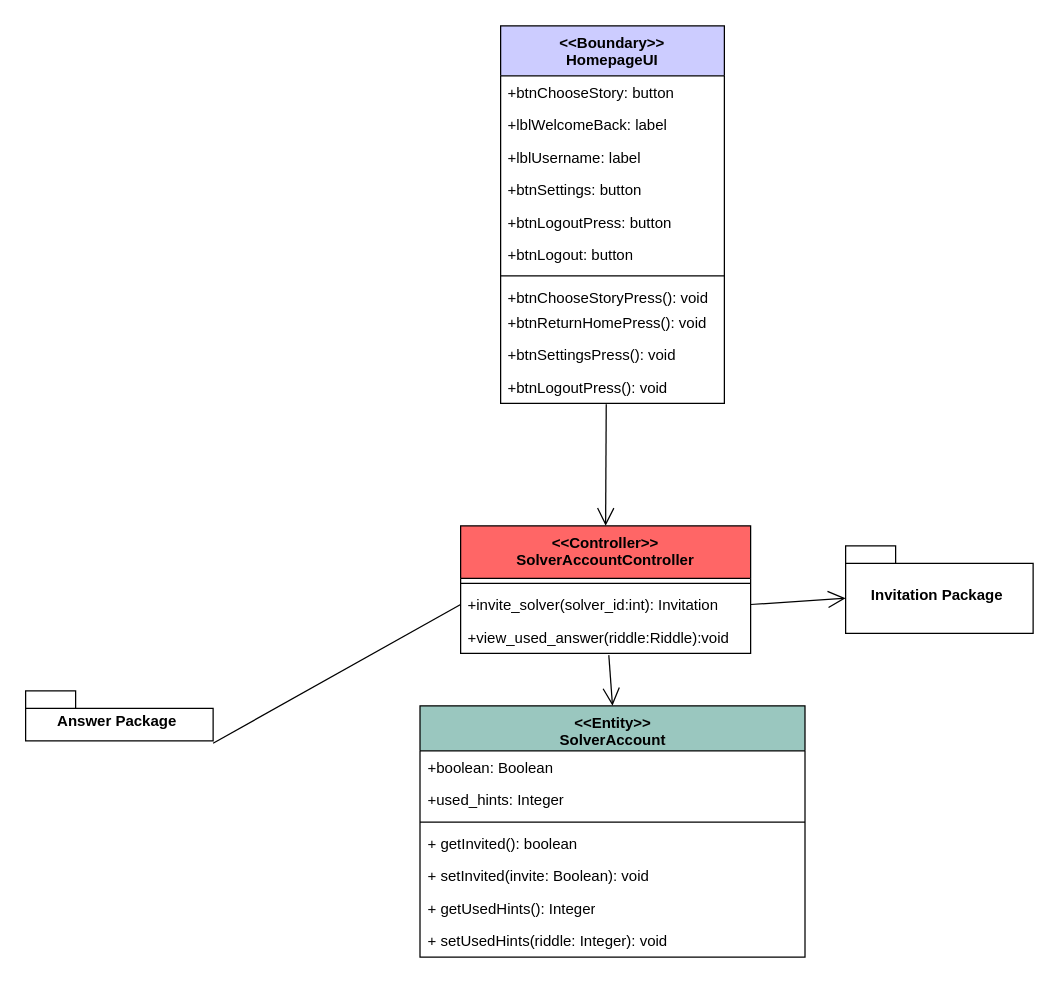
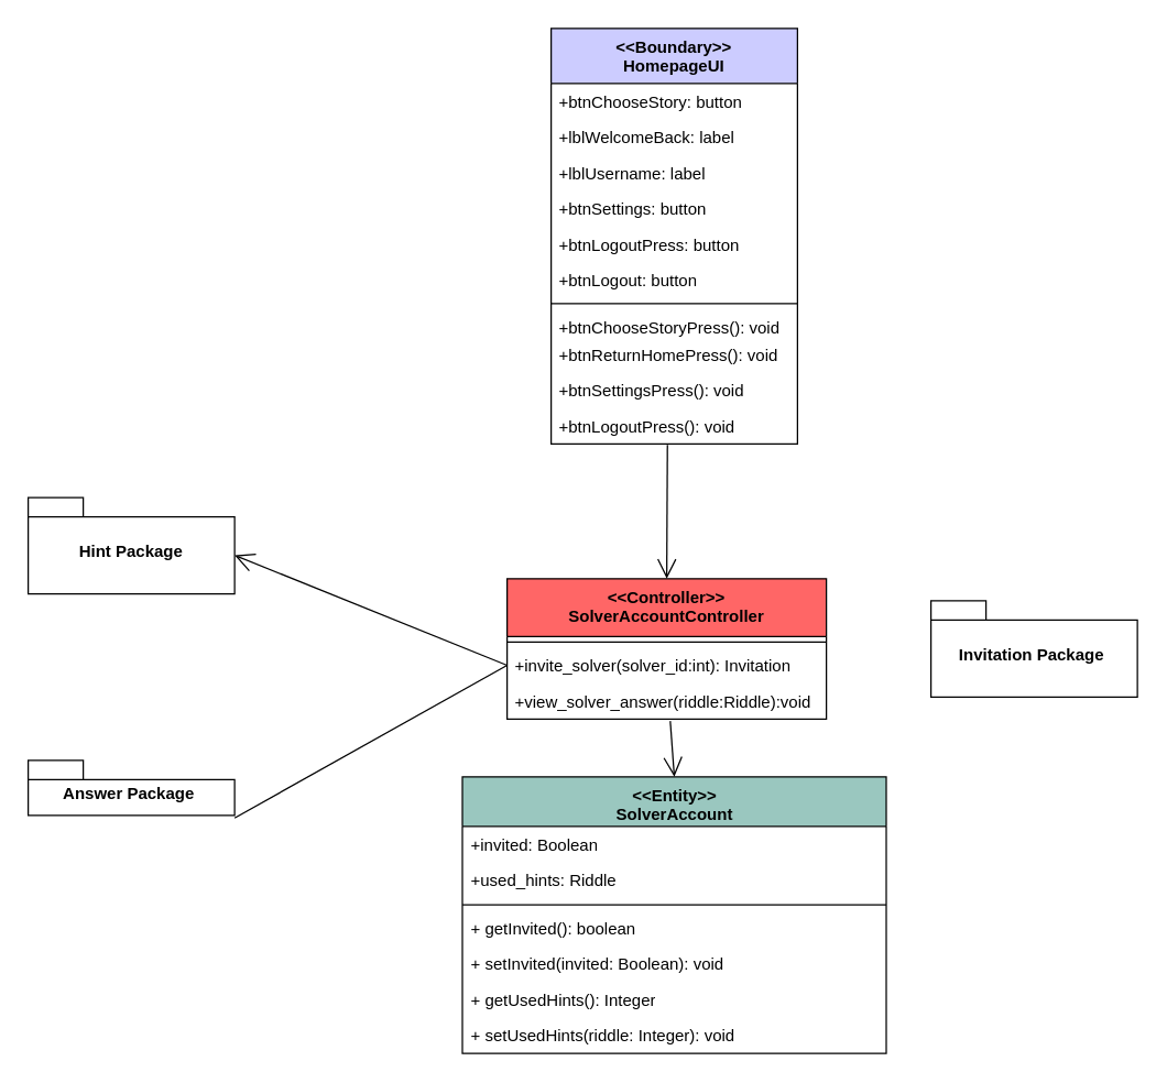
  <mxCell id="0" />
  <mxCell id="1" parent="0" />
  <mxCell id="2" value="&amp;lt;&amp;lt;Controller&amp;gt;&amp;gt;&lt;div&gt;SolverAccountController&lt;/div&gt;" style="swimlane;fontStyle=1;align=center;verticalAlign=top;childLayout=stackLayout;horizontal=1;startSize=42;horizontalStack=0;resizeParent=1;resizeParentMax=0;resizeLast=0;collapsible=1;marginBottom=0;whiteSpace=wrap;html=1;fillColor=#FF6666;" vertex="1" parent="1"><mxGeometry x="368" y="420" width="232" height="102" as="geometry" /></mxCell>
  <mxCell id="3" value="" style="line;strokeWidth=1;fillColor=none;align=left;verticalAlign=middle;spacingTop=-1;spacingLeft=3;spacingRight=3;rotatable=0;labelPosition=right;points=[];portConstraint=eastwest;strokeColor=inherit;" vertex="1" parent="2"><mxGeometry y="42" width="232" height="8" as="geometry" /></mxCell>
  <mxCell id="4" value="+invite_solver(solver_id:int): Invitation" style="text;strokeColor=none;fillColor=none;align=left;verticalAlign=top;spacingLeft=4;spacingRight=4;overflow=hidden;rotatable=0;points=[[0,0.5],[1,0.5]];portConstraint=eastwest;whiteSpace=wrap;html=1;" vertex="1" parent="2"><mxGeometry y="50" width="232" height="26" as="geometry" /></mxCell>
- <mxCell id="5" value="+view_used_answer(riddle:Riddle):void&lt;div&gt;&lt;br&gt;&lt;/div&gt;" style="text;strokeColor=none;fillColor=none;align=left;verticalAlign=top;spacingLeft=4;spacingRight=4;overflow=hidden;rotatable=0;points=[[0,0.5],[1,0.5]];portConstraint=eastwest;whiteSpace=wrap;html=1;" vertex="1" parent="2"><mxGeometry y="76" width="232" height="26" as="geometry" /></mxCell>
+ <mxCell id="5" value="+view_solver_answer(riddle:Riddle):void&lt;div&gt;&lt;br&gt;&lt;/div&gt;" style="text;strokeColor=none;fillColor=none;align=left;verticalAlign=top;spacingLeft=4;spacingRight=4;overflow=hidden;rotatable=0;points=[[0,0.5],[1,0.5]];portConstraint=eastwest;whiteSpace=wrap;html=1;" vertex="1" parent="2"><mxGeometry y="76" width="232" height="26" as="geometry" /></mxCell>
  <mxCell id="6" value="" style="html=1;verticalAlign=bottom;labelBackgroundColor=none;endArrow=none;endFill=0;endSize=6;align=left;rounded=0;entryX=0;entryY=0.5;entryDx=0;entryDy=0;exitX=0;exitY=0;exitDx=150;exitDy=42;exitPerimeter=0;" edge="1" parent="1" source="33" target="4"><mxGeometry x="-1" relative="1" as="geometry"><mxPoint x="260" y="624" as="sourcePoint" /><mxPoint x="392" y="312" as="targetPoint" /></mxGeometry></mxCell>
+ <mxCell id="7" value="" style="endArrow=open;endFill=1;endSize=12;html=1;rounded=0;exitX=0;exitY=0.5;exitDx=0;exitDy=0;entryX=0;entryY=0;entryDx=150;entryDy=42;entryPerimeter=0;" edge="1" parent="1" source="4" target="32"><mxGeometry width="160" relative="1" as="geometry"><mxPoint x="502" y="349" as="sourcePoint" /><mxPoint x="80" y="414" as="targetPoint" /><Array as="points" /></mxGeometry></mxCell>
  <mxCell id="8" value="&lt;div&gt;&amp;lt;&amp;lt;Entity&amp;gt;&amp;gt;&lt;/div&gt;SolverAccount" style="swimlane;fontStyle=1;align=center;verticalAlign=top;childLayout=stackLayout;horizontal=1;startSize=36;horizontalStack=0;resizeParent=1;resizeParentMax=0;resizeLast=0;collapsible=1;marginBottom=0;whiteSpace=wrap;html=1;fillColor=#9AC7BF;" vertex="1" parent="1"><mxGeometry x="335.5" y="564" width="308" height="201" as="geometry" /></mxCell>
- <mxCell id="9" value="+boolean: Boolean" style="text;strokeColor=none;fillColor=none;align=left;verticalAlign=top;spacingLeft=4;spacingRight=4;overflow=hidden;rotatable=0;points=[[0,0.5],[1,0.5]];portConstraint=eastwest;whiteSpace=wrap;html=1;" vertex="1" parent="8"><mxGeometry y="36" width="308" height="26" as="geometry" /></mxCell>
- <mxCell id="10" value="+used_hints: Integer&lt;div&gt;&lt;br&gt;&lt;/div&gt;" style="text;strokeColor=none;fillColor=none;align=left;verticalAlign=top;spacingLeft=4;spacingRight=4;overflow=hidden;rotatable=0;points=[[0,0.5],[1,0.5]];portConstraint=eastwest;whiteSpace=wrap;html=1;" vertex="1" parent="8"><mxGeometry y="62" width="308" height="27" as="geometry" /></mxCell>
+ <mxCell id="9" value="+invited: Boolean" style="text;strokeColor=none;fillColor=none;align=left;verticalAlign=top;spacingLeft=4;spacingRight=4;overflow=hidden;rotatable=0;points=[[0,0.5],[1,0.5]];portConstraint=eastwest;whiteSpace=wrap;html=1;" vertex="1" parent="8"><mxGeometry y="36" width="308" height="26" as="geometry" /></mxCell>
+ <mxCell id="10" value="+used_hints: Riddle&lt;div&gt;&lt;br&gt;&lt;/div&gt;" style="text;strokeColor=none;fillColor=none;align=left;verticalAlign=top;spacingLeft=4;spacingRight=4;overflow=hidden;rotatable=0;points=[[0,0.5],[1,0.5]];portConstraint=eastwest;whiteSpace=wrap;html=1;" vertex="1" parent="8"><mxGeometry y="62" width="308" height="27" as="geometry" /></mxCell>
  <mxCell id="11" value="" style="line;strokeWidth=1;fillColor=none;align=left;verticalAlign=middle;spacingTop=-1;spacingLeft=3;spacingRight=3;rotatable=0;labelPosition=right;points=[];portConstraint=eastwest;strokeColor=inherit;" vertex="1" parent="8"><mxGeometry y="89" width="308" height="8" as="geometry" /></mxCell>
  <mxCell id="12" value="+ getInvited(): boolean" style="text;strokeColor=none;fillColor=none;align=left;verticalAlign=top;spacingLeft=4;spacingRight=4;overflow=hidden;rotatable=0;points=[[0,0.5],[1,0.5]];portConstraint=eastwest;whiteSpace=wrap;html=1;" vertex="1" parent="8"><mxGeometry y="97" width="308" height="26" as="geometry" /></mxCell>
- <mxCell id="13" value="+ setInvited(invite: Boolean): void" style="text;strokeColor=none;fillColor=none;align=left;verticalAlign=top;spacingLeft=4;spacingRight=4;overflow=hidden;rotatable=0;points=[[0,0.5],[1,0.5]];portConstraint=eastwest;whiteSpace=wrap;html=1;" vertex="1" parent="8"><mxGeometry y="123" width="308" height="26" as="geometry" /></mxCell>
+ <mxCell id="13" value="+ setInvited(invited: Boolean): void" style="text;strokeColor=none;fillColor=none;align=left;verticalAlign=top;spacingLeft=4;spacingRight=4;overflow=hidden;rotatable=0;points=[[0,0.5],[1,0.5]];portConstraint=eastwest;whiteSpace=wrap;html=1;" vertex="1" parent="8"><mxGeometry y="123" width="308" height="26" as="geometry" /></mxCell>
  <mxCell id="14" value="+ getUsedHints(): Integer" style="text;strokeColor=none;fillColor=none;align=left;verticalAlign=top;spacingLeft=4;spacingRight=4;overflow=hidden;rotatable=0;points=[[0,0.5],[1,0.5]];portConstraint=eastwest;whiteSpace=wrap;html=1;" vertex="1" parent="8"><mxGeometry y="149" width="308" height="26" as="geometry" /></mxCell>
  <mxCell id="15" value="+ setUsedHints(riddle: Integer): void" style="text;strokeColor=none;fillColor=none;align=left;verticalAlign=top;spacingLeft=4;spacingRight=4;overflow=hidden;rotatable=0;points=[[0,0.5],[1,0.5]];portConstraint=eastwest;whiteSpace=wrap;html=1;" vertex="1" parent="8"><mxGeometry y="175" width="308" height="26" as="geometry" /></mxCell>
  <mxCell id="16" value="" style="endArrow=open;endFill=1;endSize=12;html=1;rounded=0;entryX=0.5;entryY=0;entryDx=0;entryDy=0;exitX=0.511;exitY=1.058;exitDx=0;exitDy=0;exitPerimeter=0;" edge="1" parent="1" source="5" target="8"><mxGeometry width="160" relative="1" as="geometry"><mxPoint x="400" y="564" as="sourcePoint" /><mxPoint x="511" y="168" as="targetPoint" /><Array as="points" /></mxGeometry></mxCell>
- <mxCell id="17" value="" style="endArrow=open;endFill=1;endSize=12;html=1;rounded=0;exitX=1;exitY=0.5;exitDx=0;exitDy=0;entryX=0;entryY=0;entryDx=0;entryDy=42;entryPerimeter=0;" edge="1" parent="1" source="4" target="30"><mxGeometry width="160" relative="1" as="geometry"><mxPoint x="650" y="384" as="sourcePoint" /><mxPoint x="700" y="483" as="targetPoint" /><Array as="points" /></mxGeometry></mxCell>
  <mxCell id="18" value="&amp;lt;&amp;lt;Boundary&amp;gt;&amp;gt;&lt;div&gt;HomepageUI&lt;/div&gt;" style="swimlane;fontStyle=1;align=center;verticalAlign=top;childLayout=stackLayout;horizontal=1;startSize=40;horizontalStack=0;resizeParent=1;resizeParentMax=0;resizeLast=0;collapsible=1;marginBottom=0;whiteSpace=wrap;html=1;fillColor=#CCCCFF;" vertex="1" parent="1"><mxGeometry x="400" y="20" width="179" height="302" as="geometry" /></mxCell>
  <mxCell id="19" value="+btnChooseStory: button" style="text;strokeColor=none;fillColor=none;align=left;verticalAlign=top;spacingLeft=4;spacingRight=4;overflow=hidden;rotatable=0;points=[[0,0.5],[1,0.5]];portConstraint=eastwest;whiteSpace=wrap;html=1;" vertex="1" parent="18"><mxGeometry y="40" width="179" height="26" as="geometry" /></mxCell>
  <mxCell id="20" value="+lblWelcomeBack: label" style="text;strokeColor=none;fillColor=none;align=left;verticalAlign=top;spacingLeft=4;spacingRight=4;overflow=hidden;rotatable=0;points=[[0,0.5],[1,0.5]];portConstraint=eastwest;whiteSpace=wrap;html=1;" vertex="1" parent="18"><mxGeometry y="66" width="179" height="26" as="geometry" /></mxCell>
  <mxCell id="21" value="+lblUsername: label&lt;span style=&quot;color: rgba(0, 0, 0, 0); font-family: monospace; font-size: 0px; text-wrap-mode: nowrap;&quot;&gt;%3CmxGraphModel%3E%3Croot%3E%3CmxCell%20id%3D%220%22%2F%3E%3CmxCell%20id%3D%221%22%20parent%3D%220%22%2F%3E%3CmxCell%20id%3D%222%22%20value%3D%22%2BbtnChooseStory%3A%20button%22%20style%3D%22text%3BstrokeColor%3Dnone%3BfillColor%3Dnone%3Balign%3Dleft%3BverticalAlign%3Dtop%3BspacingLeft%3D4%3BspacingRight%3D4%3Boverflow%3Dhidden%3Brotatable%3D0%3Bpoints%3D%5B%5B0%2C0.5%5D%2C%5B1%2C0.5%5D%5D%3BportConstraint%3Deastwest%3BwhiteSpace%3Dwrap%3Bhtml%3D1%3B%22%20vertex%3D%221%22%20parent%3D%221%22%3E%3CmxGeometry%20x%3D%22-3540%22%20y%3D%22-1824%22%20width%3D%22179%22%20height%3D%2226%22%20as%3D%22geometry%22%2F%3E%3C%2FmxCell%3E%3C%2Froot%3E%3C%2FmxGraphModel%3E&lt;/span&gt;" style="text;strokeColor=none;fillColor=none;align=left;verticalAlign=top;spacingLeft=4;spacingRight=4;overflow=hidden;rotatable=0;points=[[0,0.5],[1,0.5]];portConstraint=eastwest;whiteSpace=wrap;html=1;" vertex="1" parent="18"><mxGeometry y="92" width="179" height="26" as="geometry" /></mxCell>
  <mxCell id="22" value="+btnSettings: button" style="text;strokeColor=none;fillColor=none;align=left;verticalAlign=top;spacingLeft=4;spacingRight=4;overflow=hidden;rotatable=0;points=[[0,0.5],[1,0.5]];portConstraint=eastwest;whiteSpace=wrap;html=1;" vertex="1" parent="18"><mxGeometry y="118" width="179" height="26" as="geometry" /></mxCell>
  <mxCell id="23" value="+btnLogoutPress: button" style="text;strokeColor=none;fillColor=none;align=left;verticalAlign=top;spacingLeft=4;spacingRight=4;overflow=hidden;rotatable=0;points=[[0,0.5],[1,0.5]];portConstraint=eastwest;whiteSpace=wrap;html=1;" vertex="1" parent="18"><mxGeometry y="144" width="179" height="26" as="geometry" /></mxCell>
  <mxCell id="24" value="+btnLogout: button" style="text;strokeColor=none;fillColor=none;align=left;verticalAlign=top;spacingLeft=4;spacingRight=4;overflow=hidden;rotatable=0;points=[[0,0.5],[1,0.5]];portConstraint=eastwest;whiteSpace=wrap;html=1;" vertex="1" parent="18"><mxGeometry y="170" width="179" height="26" as="geometry" /></mxCell>
  <mxCell id="25" value="" style="line;strokeWidth=1;fillColor=none;align=left;verticalAlign=middle;spacingTop=-1;spacingLeft=3;spacingRight=3;rotatable=0;labelPosition=right;points=[];portConstraint=eastwest;strokeColor=inherit;" vertex="1" parent="18"><mxGeometry y="196" width="179" height="8" as="geometry" /></mxCell>
  <mxCell id="26" value="+btnChooseStoryPress(): void" style="text;strokeColor=none;fillColor=none;align=left;verticalAlign=top;spacingLeft=4;spacingRight=4;overflow=hidden;rotatable=0;points=[[0,0.5],[1,0.5]];portConstraint=eastwest;whiteSpace=wrap;html=1;" vertex="1" parent="18"><mxGeometry y="204" width="179" height="20" as="geometry" /></mxCell>
  <mxCell id="27" value="+btnReturnHomePress(): void" style="text;strokeColor=none;fillColor=none;align=left;verticalAlign=top;spacingLeft=4;spacingRight=4;overflow=hidden;rotatable=0;points=[[0,0.5],[1,0.5]];portConstraint=eastwest;whiteSpace=wrap;html=1;" vertex="1" parent="18"><mxGeometry y="224" width="179" height="26" as="geometry" /></mxCell>
  <mxCell id="28" value="+btnSettingsPress(): void" style="text;strokeColor=none;fillColor=none;align=left;verticalAlign=top;spacingLeft=4;spacingRight=4;overflow=hidden;rotatable=0;points=[[0,0.5],[1,0.5]];portConstraint=eastwest;whiteSpace=wrap;html=1;" vertex="1" parent="18"><mxGeometry y="250" width="179" height="26" as="geometry" /></mxCell>
  <mxCell id="29" value="+btnLogoutPress(): void" style="text;strokeColor=none;fillColor=none;align=left;verticalAlign=top;spacingLeft=4;spacingRight=4;overflow=hidden;rotatable=0;points=[[0,0.5],[1,0.5]];portConstraint=eastwest;whiteSpace=wrap;html=1;" vertex="1" parent="18"><mxGeometry y="276" width="179" height="26" as="geometry" /></mxCell>
  <mxCell id="30" value="Invitation Package&amp;nbsp;" style="shape=folder;fontStyle=1;spacingTop=10;tabWidth=40;tabHeight=14;tabPosition=left;html=1;whiteSpace=wrap;" vertex="1" parent="1"><mxGeometry x="676" y="436" width="150" height="70" as="geometry" /></mxCell>
  <mxCell id="31" value="" style="endArrow=open;endFill=1;endSize=12;html=1;rounded=0;entryX=0.5;entryY=0;entryDx=0;entryDy=0;exitX=0.472;exitY=1.03;exitDx=0;exitDy=0;exitPerimeter=0;" edge="1" parent="1" source="29" target="2"><mxGeometry width="160" relative="1" as="geometry"><mxPoint x="497" y="623" as="sourcePoint" /><mxPoint x="497" y="537" as="targetPoint" /><Array as="points" /></mxGeometry></mxCell>
+ <mxCell id="32" value="Hint Package" style="shape=folder;fontStyle=1;spacingTop=10;tabWidth=40;tabHeight=14;tabPosition=left;html=1;whiteSpace=wrap;" vertex="1" parent="1"><mxGeometry x="20" y="361" width="150" height="70" as="geometry" /></mxCell>
  <mxCell id="33" value="Answer Package&amp;nbsp;" style="shape=folder;fontStyle=1;spacingTop=10;tabWidth=40;tabHeight=14;tabPosition=left;html=1;whiteSpace=wrap;" vertex="1" parent="1"><mxGeometry x="20" y="552" width="150" height="40" as="geometry" /></mxCell>
